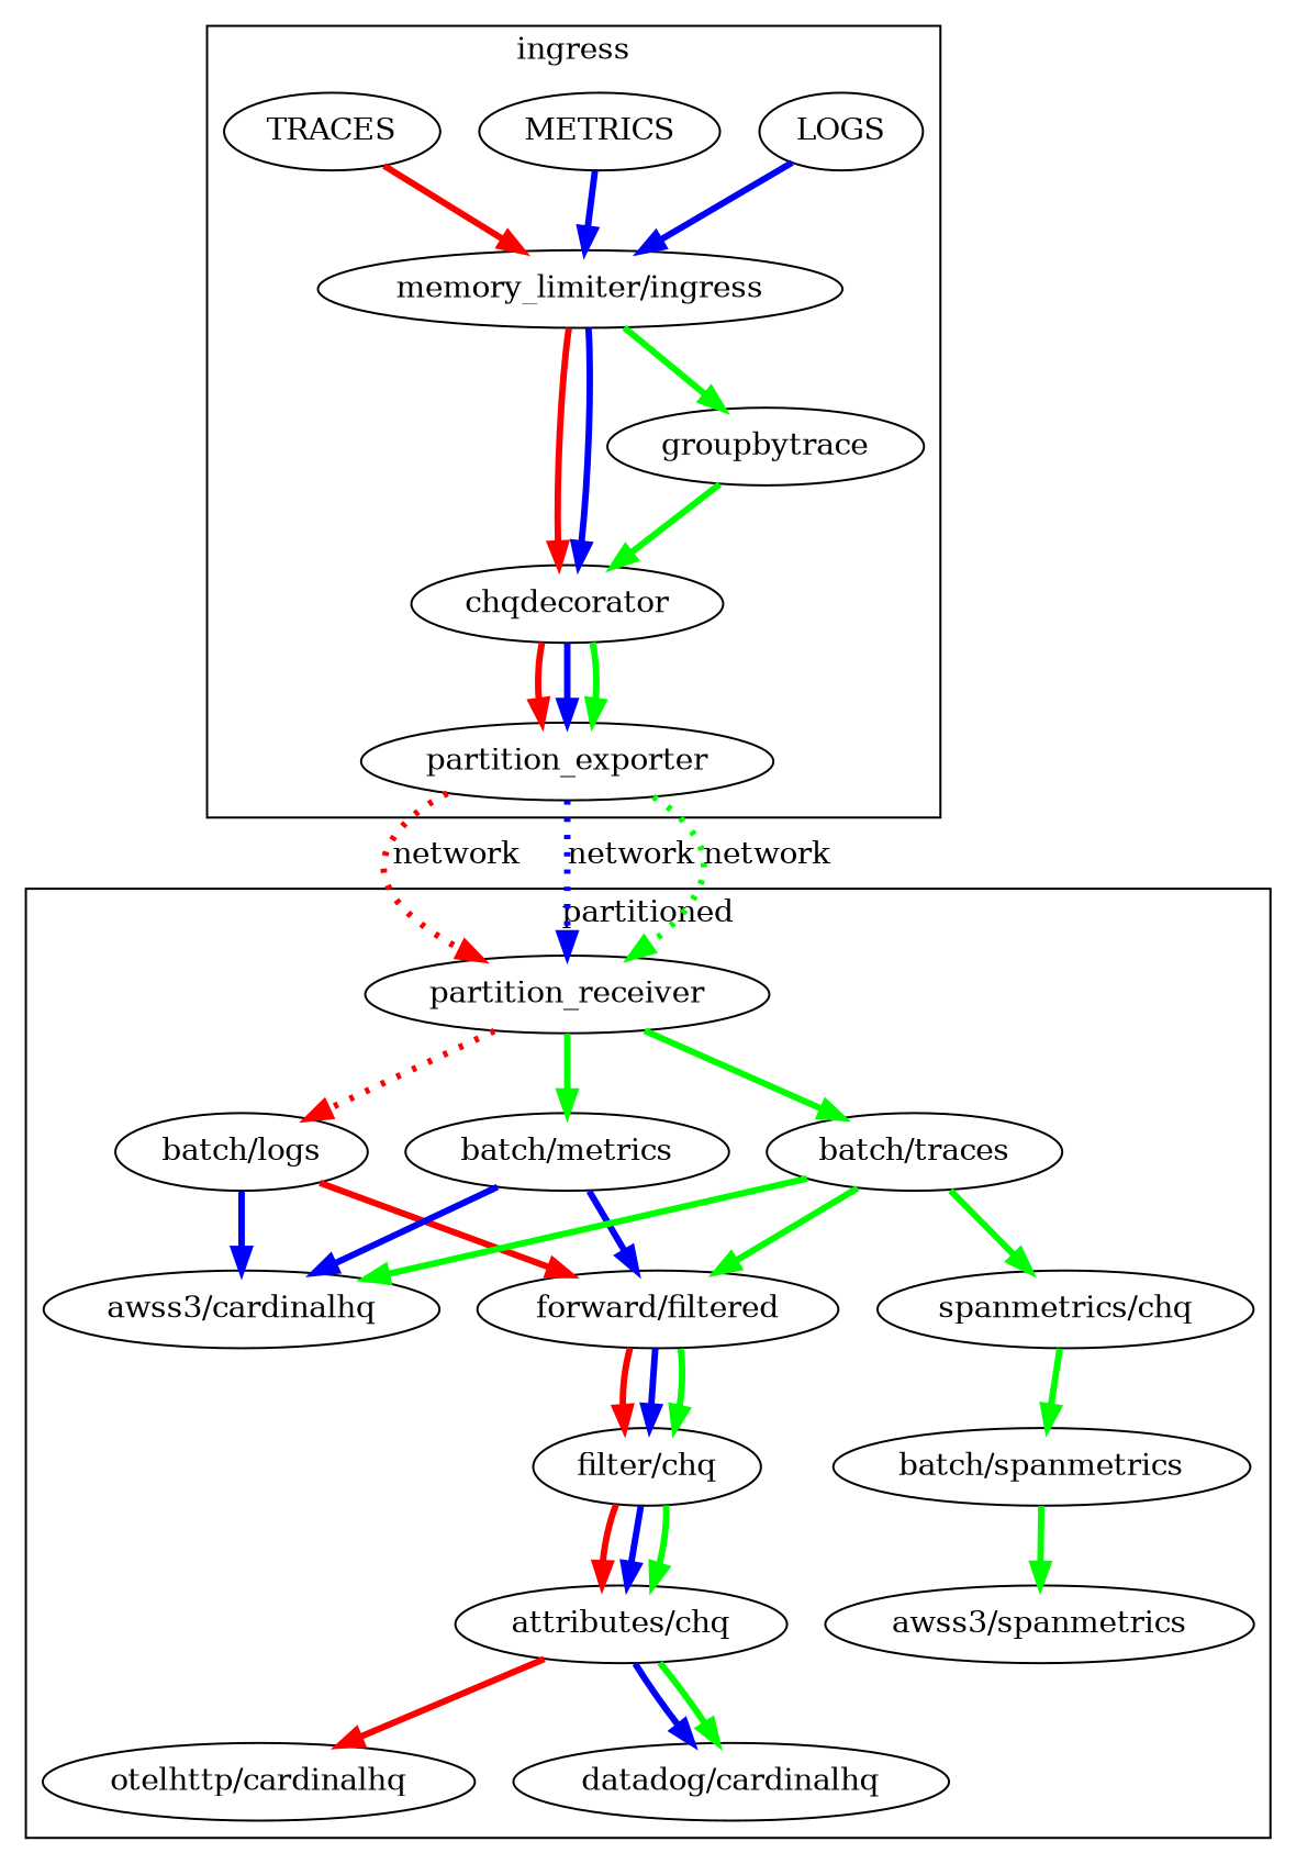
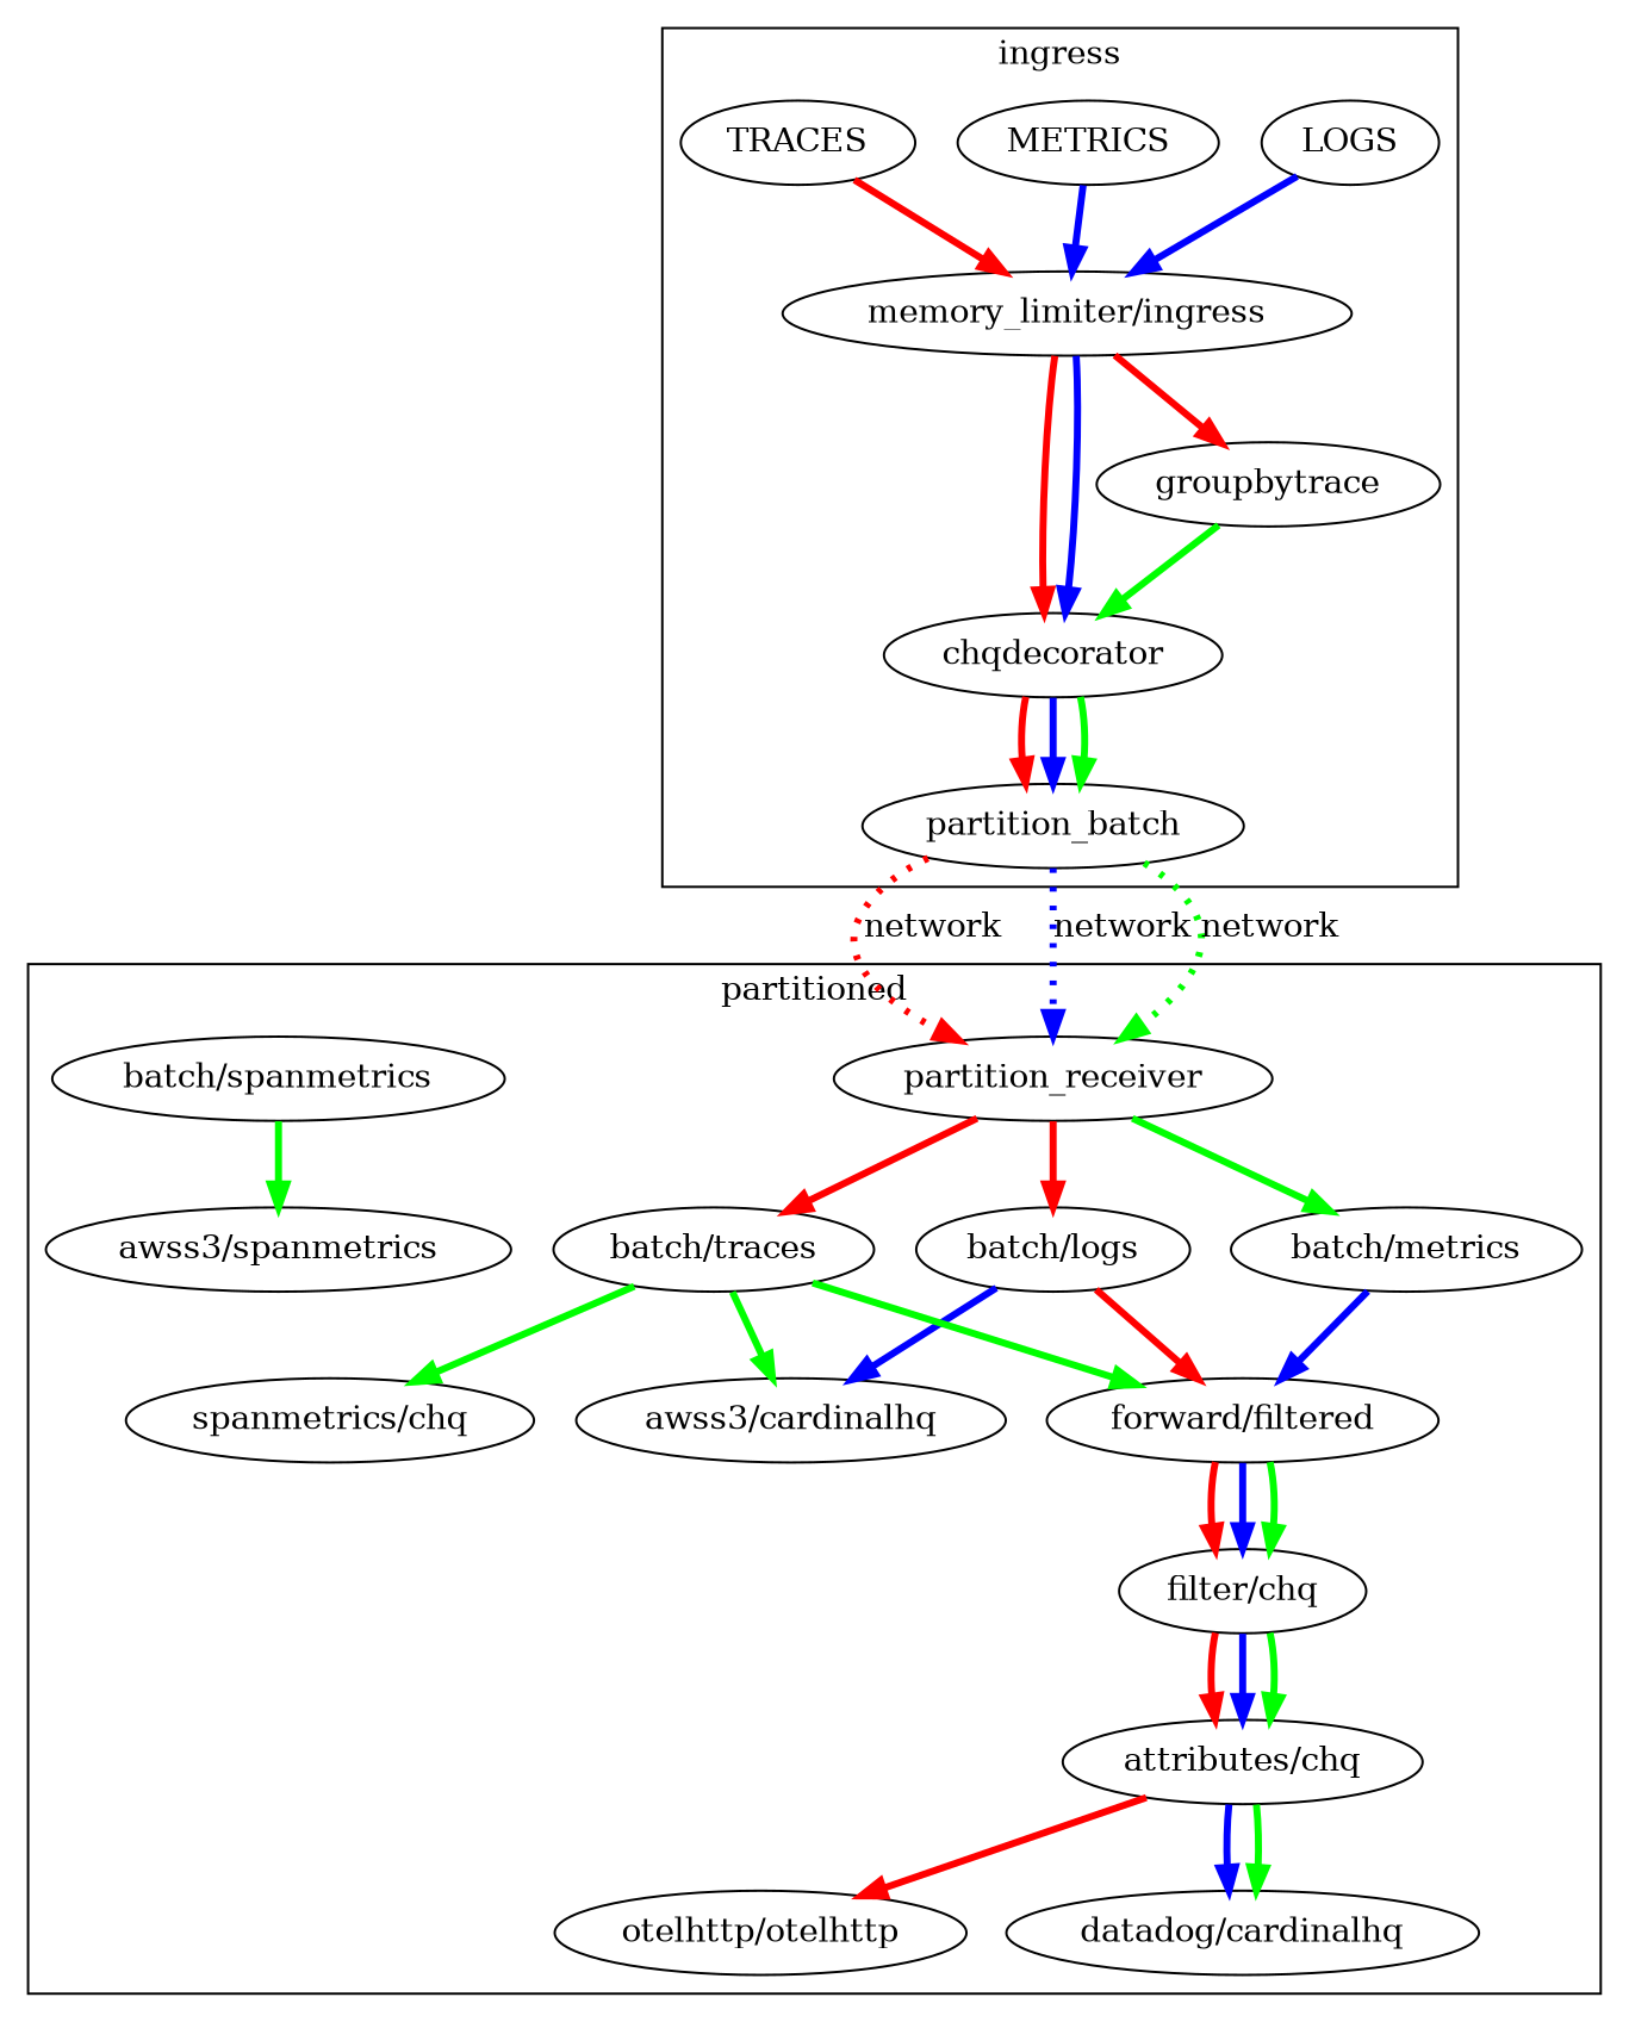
  digraph {
    compound=true
    edge [color=green penwidth=3.0]
    LOGS
    "memory_limiter/ingress"
    chqdecorator
-   partition_exporter
+   partition_exporter [label=partition_batch]
    METRICS
    groupbytrace
    TRACES
    partition_receiver
    "batch/logs"
    "awss3/cardinalhq"
    "forward/filtered"
    "filter/chq"
    "attributes/chq"
-   "otelhttp/cardinalhq"
+   "otelhttp/cardinalhq" [label="otelhttp/otelhttp"]
    "batch/metrics"
    "datadog/cardinalhq"
    "batch/traces"
    "spanmetrics/chq"
    "batch/spanmetrics"
    "awss3/spanmetrics"
    subgraph cluster_1 {
      label=ingress
      subgraph sub_2 {
        label=ingress
        LOGS
        "memory_limiter/ingress"
        chqdecorator
        partition_exporter
      }
      subgraph sub_3 {
        label=ingress
        "memory_limiter/ingress"
        chqdecorator
        partition_exporter
        METRICS
      }
      subgraph sub_4 {
        label=ingress
        "memory_limiter/ingress"
        chqdecorator
        partition_exporter
        groupbytrace
        TRACES
      }
    }
    subgraph cluster_5 {
      label=partitioned
      subgraph sub_6 {
        label=partitioned
        partition_receiver
        "batch/logs"
        "awss3/cardinalhq"
        "forward/filtered"
        "filter/chq"
        "attributes/chq"
        "otelhttp/cardinalhq"
      }
      subgraph sub_7 {
        label=partitioned
        partition_receiver
        "awss3/cardinalhq"
        "forward/filtered"
        "filter/chq"
        "attributes/chq"
        "batch/metrics"
        "datadog/cardinalhq"
      }
      subgraph sub_8 {
        label=partitioned
        partition_receiver
        "awss3/cardinalhq"
        "forward/filtered"
        "filter/chq"
        "attributes/chq"
        "datadog/cardinalhq"
        "batch/traces"
        "spanmetrics/chq"
        "batch/spanmetrics"
        "awss3/spanmetrics"
      }
    }
    subgraph cluster_9 {
      subgraph sub_10 {
      }
      subgraph sub_11 {
      }
      subgraph sub_12 {
      }
    }
    LOGS -> "memory_limiter/ingress" [color=blue]
    "memory_limiter/ingress" -> chqdecorator [color=red]
    "memory_limiter/ingress" -> chqdecorator [color=blue]
-   "memory_limiter/ingress" -> groupbytrace
+   "memory_limiter/ingress" -> groupbytrace [color=red]
    chqdecorator -> partition_exporter [color=red]
    chqdecorator -> partition_exporter [color=blue]
    chqdecorator -> partition_exporter
    partition_exporter -> partition_receiver [color=red label=network style=dotted]
    partition_exporter -> partition_receiver [color=blue label=network style=dotted]
    partition_exporter -> partition_receiver [label=network style=dotted]
    METRICS -> "memory_limiter/ingress" [color=blue]
    groupbytrace -> chqdecorator
    TRACES -> "memory_limiter/ingress" [color=red]
-   partition_receiver -> "batch/logs" [color=red style=dotted]
+   partition_receiver -> "batch/logs" [color=red]
    partition_receiver -> "batch/metrics"
-   partition_receiver -> "batch/traces"
+   partition_receiver -> "batch/traces" [color=red]
    "batch/logs" -> "awss3/cardinalhq" [color=blue]
    "batch/logs" -> "forward/filtered" [color=red]
    "forward/filtered" -> "filter/chq" [color=red]
    "forward/filtered" -> "filter/chq" [color=blue]
    "forward/filtered" -> "filter/chq"
    "filter/chq" -> "attributes/chq" [color=red]
    "filter/chq" -> "attributes/chq" [color=blue]
    "filter/chq" -> "attributes/chq"
    "attributes/chq" -> "otelhttp/cardinalhq" [color=red]
    "attributes/chq" -> "datadog/cardinalhq" [color=blue]
    "attributes/chq" -> "datadog/cardinalhq"
-   "batch/metrics" -> "awss3/cardinalhq" [color=blue]
    "batch/metrics" -> "forward/filtered" [color=blue]
    "batch/traces" -> "awss3/cardinalhq"
    "batch/traces" -> "forward/filtered"
    "batch/traces" -> "spanmetrics/chq"
-   "spanmetrics/chq" -> "batch/spanmetrics"
    "batch/spanmetrics" -> "awss3/spanmetrics"
  }
